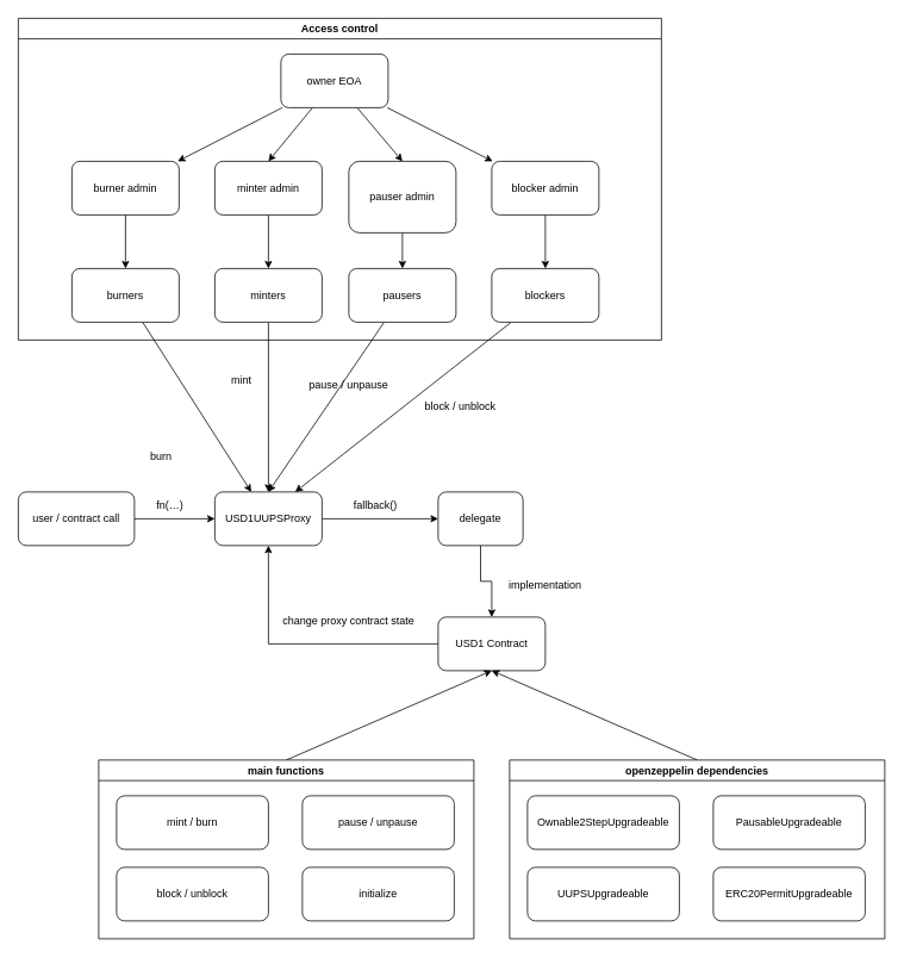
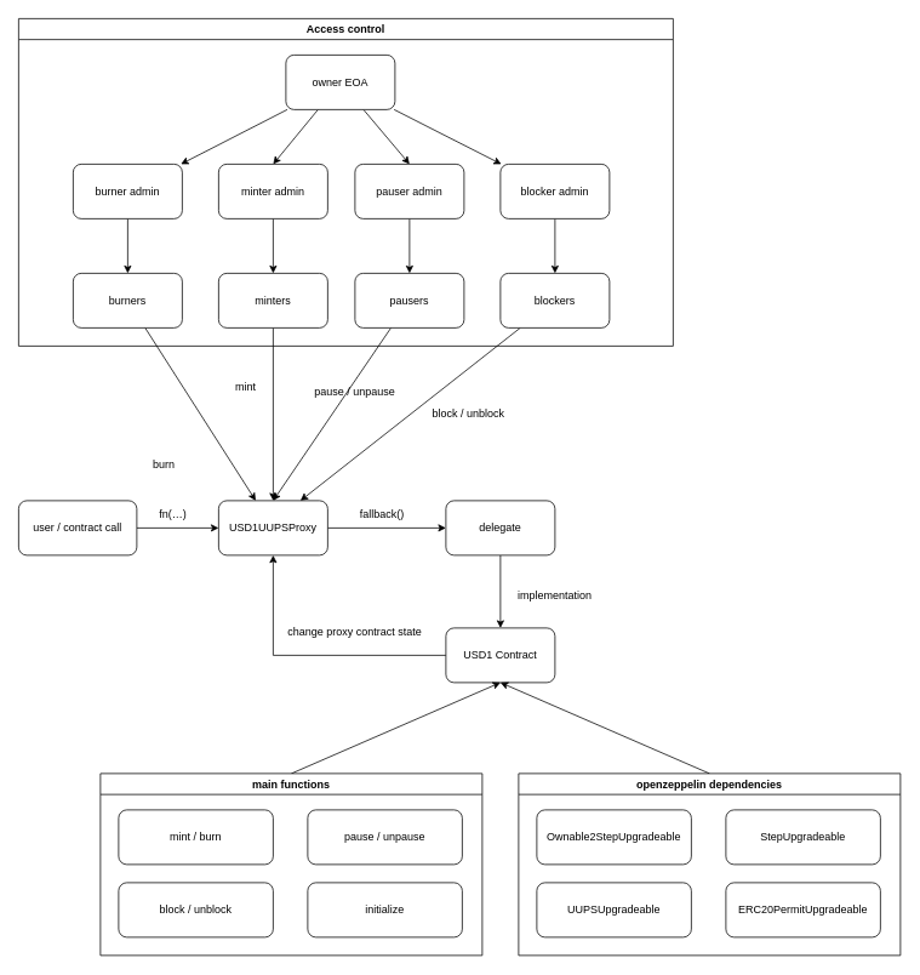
  <mxCell id="0" />
  <mxCell id="1" parent="0" />
  <mxCell id="2" value="" style="edgeStyle=orthogonalEdgeStyle;rounded=0;orthogonalLoop=1;jettySize=auto;html=1;" edge="1" parent="1" source="3" target="5"><mxGeometry relative="1" as="geometry" /></mxCell>
  <mxCell id="3" value="user / contract call" style="rounded=1;whiteSpace=wrap;html=1;fontSize=12;glass=0;strokeWidth=1;shadow=0;" parent="1" vertex="1"><mxGeometry x="20" y="550" width="130" height="60" as="geometry" /></mxCell>
  <mxCell id="4" value="" style="edgeStyle=orthogonalEdgeStyle;rounded=0;orthogonalLoop=1;jettySize=auto;html=1;" edge="1" parent="1" source="5" target="7"><mxGeometry relative="1" as="geometry" /></mxCell>
  <mxCell id="5" value="USD1UUPSProxy" style="whiteSpace=wrap;html=1;rounded=1;glass=0;strokeWidth=1;shadow=0;" vertex="1" parent="1"><mxGeometry x="240" y="550" width="120" height="60" as="geometry" /></mxCell>
  <mxCell id="6" value="" style="edgeStyle=orthogonalEdgeStyle;rounded=0;orthogonalLoop=1;jettySize=auto;html=1;" edge="1" parent="1" source="7" target="10"><mxGeometry relative="1" as="geometry" /></mxCell>
- <mxCell id="7" value="delegate" style="whiteSpace=wrap;html=1;rounded=1;glass=0;strokeWidth=1;shadow=0;" vertex="1" parent="1"><mxGeometry x="490" y="550" width="95" height="60" as="geometry" /></mxCell>
+ <mxCell id="7" value="delegate" style="whiteSpace=wrap;html=1;rounded=1;glass=0;strokeWidth=1;shadow=0;" vertex="1" parent="1"><mxGeometry x="490" y="550" width="120" height="60" as="geometry" /></mxCell>
  <mxCell id="8" value="fallback()" style="text;html=1;align=center;verticalAlign=middle;whiteSpace=wrap;rounded=0;" vertex="1" parent="1"><mxGeometry x="390" y="550" width="60" height="30" as="geometry" /></mxCell>
  <mxCell id="9" style="edgeStyle=orthogonalEdgeStyle;rounded=0;orthogonalLoop=1;jettySize=auto;html=1;entryX=0.5;entryY=1;entryDx=0;entryDy=0;" edge="1" parent="1" source="10" target="5"><mxGeometry relative="1" as="geometry" /></mxCell>
  <mxCell id="10" value="USD1 Contract" style="whiteSpace=wrap;html=1;rounded=1;glass=0;strokeWidth=1;shadow=0;" vertex="1" parent="1"><mxGeometry x="490" y="690" width="120" height="60" as="geometry" /></mxCell>
  <mxCell id="11" value="implementation" style="text;html=1;align=center;verticalAlign=middle;whiteSpace=wrap;rounded=0;" vertex="1" parent="1"><mxGeometry x="560" y="640" width="100" height="30" as="geometry" /></mxCell>
  <mxCell id="12" value="change proxy contract state" style="text;html=1;align=center;verticalAlign=middle;whiteSpace=wrap;rounded=0;" vertex="1" parent="1"><mxGeometry x="310" y="680" width="160" height="30" as="geometry" /></mxCell>
  <mxCell id="13" style="rounded=0;orthogonalLoop=1;jettySize=auto;html=1;entryX=0.5;entryY=0;entryDx=0;entryDy=0;" edge="1" parent="1" source="17" target="21"><mxGeometry relative="1" as="geometry" /></mxCell>
  <mxCell id="14" style="rounded=0;orthogonalLoop=1;jettySize=auto;html=1;entryX=0.5;entryY=0;entryDx=0;entryDy=0;" edge="1" parent="1" source="17" target="23"><mxGeometry relative="1" as="geometry" /></mxCell>
  <mxCell id="15" style="rounded=0;orthogonalLoop=1;jettySize=auto;html=1;" edge="1" parent="1" source="17" target="25"><mxGeometry relative="1" as="geometry" /></mxCell>
  <mxCell id="16" style="rounded=0;orthogonalLoop=1;jettySize=auto;html=1;" edge="1" parent="1" source="17" target="19"><mxGeometry relative="1" as="geometry" /></mxCell>
  <mxCell id="17" value="owner EOA" style="rounded=1;whiteSpace=wrap;html=1;" vertex="1" parent="1"><mxGeometry x="314" y="60" width="120" height="60" as="geometry" /></mxCell>
  <mxCell id="18" style="edgeStyle=orthogonalEdgeStyle;rounded=0;orthogonalLoop=1;jettySize=auto;html=1;entryX=0.5;entryY=0;entryDx=0;entryDy=0;" edge="1" parent="1" source="19" target="27"><mxGeometry relative="1" as="geometry" /></mxCell>
  <mxCell id="19" value="burner admin" style="rounded=1;whiteSpace=wrap;html=1;" vertex="1" parent="1"><mxGeometry x="80" y="180" width="120" height="60" as="geometry" /></mxCell>
  <mxCell id="20" style="edgeStyle=orthogonalEdgeStyle;rounded=0;orthogonalLoop=1;jettySize=auto;html=1;exitX=0.5;exitY=1;exitDx=0;exitDy=0;entryX=0.5;entryY=0;entryDx=0;entryDy=0;" edge="1" parent="1" source="21" target="29"><mxGeometry relative="1" as="geometry" /></mxCell>
  <mxCell id="21" value="minter admin" style="rounded=1;whiteSpace=wrap;html=1;" vertex="1" parent="1"><mxGeometry x="240" y="180" width="120" height="60" as="geometry" /></mxCell>
  <mxCell id="22" style="edgeStyle=orthogonalEdgeStyle;rounded=0;orthogonalLoop=1;jettySize=auto;html=1;entryX=0.5;entryY=0;entryDx=0;entryDy=0;" edge="1" parent="1" source="23" target="31"><mxGeometry relative="1" as="geometry" /></mxCell>
- <mxCell id="23" value="pauser admin" style="rounded=1;whiteSpace=wrap;html=1;" vertex="1" parent="1"><mxGeometry x="390" y="180" width="120" height="80" as="geometry" /></mxCell>
+ <mxCell id="23" value="pauser admin" style="rounded=1;whiteSpace=wrap;html=1;" vertex="1" parent="1"><mxGeometry x="390" y="180" width="120" height="60" as="geometry" /></mxCell>
  <mxCell id="24" style="edgeStyle=orthogonalEdgeStyle;rounded=0;orthogonalLoop=1;jettySize=auto;html=1;entryX=0.5;entryY=0;entryDx=0;entryDy=0;" edge="1" parent="1" source="25" target="33"><mxGeometry relative="1" as="geometry" /></mxCell>
  <mxCell id="25" value="blocker admin" style="rounded=1;whiteSpace=wrap;html=1;" vertex="1" parent="1"><mxGeometry x="550" y="180" width="120" height="60" as="geometry" /></mxCell>
  <mxCell id="26" style="rounded=0;orthogonalLoop=1;jettySize=auto;html=1;" edge="1" parent="1" source="27" target="5"><mxGeometry relative="1" as="geometry" /></mxCell>
  <mxCell id="27" value="burners" style="rounded=1;whiteSpace=wrap;html=1;" vertex="1" parent="1"><mxGeometry x="80" y="300" width="120" height="60" as="geometry" /></mxCell>
  <mxCell id="28" style="edgeStyle=orthogonalEdgeStyle;rounded=0;orthogonalLoop=1;jettySize=auto;html=1;entryX=0.5;entryY=0;entryDx=0;entryDy=0;" edge="1" parent="1" source="29" target="5"><mxGeometry relative="1" as="geometry" /></mxCell>
  <mxCell id="29" value="minters" style="rounded=1;whiteSpace=wrap;html=1;" vertex="1" parent="1"><mxGeometry x="240" y="300" width="120" height="60" as="geometry" /></mxCell>
  <mxCell id="30" style="rounded=0;orthogonalLoop=1;jettySize=auto;html=1;entryX=0.5;entryY=0;entryDx=0;entryDy=0;" edge="1" parent="1" source="31" target="5"><mxGeometry relative="1" as="geometry" /></mxCell>
  <mxCell id="31" value="pausers" style="rounded=1;whiteSpace=wrap;html=1;" vertex="1" parent="1"><mxGeometry x="390" y="300" width="120" height="60" as="geometry" /></mxCell>
  <mxCell id="32" style="rounded=0;orthogonalLoop=1;jettySize=auto;html=1;entryX=0.75;entryY=0;entryDx=0;entryDy=0;" edge="1" parent="1" source="33" target="5"><mxGeometry relative="1" as="geometry" /></mxCell>
  <mxCell id="33" value="blockers" style="rounded=1;whiteSpace=wrap;html=1;" vertex="1" parent="1"><mxGeometry x="550" y="300" width="120" height="60" as="geometry" /></mxCell>
  <mxCell id="34" value="burn" style="text;html=1;align=center;verticalAlign=middle;whiteSpace=wrap;rounded=0;" vertex="1" parent="1"><mxGeometry x="150" y="495" width="60" height="30" as="geometry" /></mxCell>
  <mxCell id="35" value="mint" style="text;html=1;align=center;verticalAlign=middle;whiteSpace=wrap;rounded=0;" vertex="1" parent="1"><mxGeometry x="240" width="60" height="30" as="geometry" y="410" /></mxCell>
  <mxCell id="36" value="pause / unpause" style="text;html=1;align=center;verticalAlign=middle;whiteSpace=wrap;rounded=0;" vertex="1" parent="1"><mxGeometry x="332" y="420" width="116" height="20" as="geometry" /></mxCell>
  <mxCell id="37" value="block / unblock" style="text;html=1;align=center;verticalAlign=middle;whiteSpace=wrap;rounded=0;" vertex="1" parent="1"><mxGeometry x="460" y="440" width="110" height="30" as="geometry" /></mxCell>
  <mxCell id="38" value="fn(…)" style="text;html=1;align=center;verticalAlign=middle;whiteSpace=wrap;rounded=0;" vertex="1" parent="1"><mxGeometry x="160" y="550" width="60" height="30" as="geometry" /></mxCell>
  <mxCell id="39" style="rounded=0;orthogonalLoop=1;jettySize=auto;html=1;exitX=0.5;exitY=0;exitDx=0;exitDy=0;entryX=0.5;entryY=1;entryDx=0;entryDy=0;" edge="1" parent="1" source="40" target="10"><mxGeometry relative="1" as="geometry" /></mxCell>
  <mxCell id="40" value="openzeppelin dependencies" style="swimlane;whiteSpace=wrap;html=1;" vertex="1" parent="1"><mxGeometry x="570" y="850" width="420" height="200" as="geometry" /></mxCell>
  <mxCell id="41" value="UUPSUpgradeable" style="whiteSpace=wrap;html=1;rounded=1;glass=0;strokeWidth=1;shadow=0;" vertex="1" parent="40"><mxGeometry x="20" y="120" width="170" height="60" as="geometry" /></mxCell>
  <mxCell id="42" value="ERC20PermitUpgradeable" style="whiteSpace=wrap;html=1;rounded=1;glass=0;strokeWidth=1;shadow=0;" vertex="1" parent="40"><mxGeometry x="228" y="120" width="170" height="60" as="geometry" /></mxCell>
  <mxCell id="43" value="Ownable2StepUpgradeable" style="whiteSpace=wrap;html=1;rounded=1;glass=0;strokeWidth=1;shadow=0;" vertex="1" parent="40"><mxGeometry x="20" y="40" width="170" height="60" as="geometry" /></mxCell>
- <mxCell id="44" value="PausableUpgradeable" style="whiteSpace=wrap;html=1;rounded=1;glass=0;strokeWidth=1;shadow=0;" vertex="1" parent="40"><mxGeometry x="228" y="40" width="170" height="60" as="geometry" /></mxCell>
+ <mxCell id="44" value="StepUpgradeable" style="whiteSpace=wrap;html=1;rounded=1;glass=0;strokeWidth=1;shadow=0;" vertex="1" parent="40"><mxGeometry x="228" y="40" width="170" height="60" as="geometry" /></mxCell>
  <mxCell id="45" style="rounded=0;orthogonalLoop=1;jettySize=auto;html=1;exitX=0.5;exitY=0;exitDx=0;exitDy=0;entryX=0.5;entryY=1;entryDx=0;entryDy=0;" edge="1" parent="1" source="46" target="10"><mxGeometry relative="1" as="geometry" /></mxCell>
  <mxCell id="46" value="main functions" style="swimlane;whiteSpace=wrap;html=1;" vertex="1" parent="1"><mxGeometry x="110" y="850" width="420" height="200" as="geometry" /></mxCell>
  <mxCell id="47" value="block / unblock" style="whiteSpace=wrap;html=1;rounded=1;glass=0;strokeWidth=1;shadow=0;" vertex="1" parent="46"><mxGeometry x="20" y="120" width="170" height="60" as="geometry" /></mxCell>
  <mxCell id="48" value="initialize" style="whiteSpace=wrap;html=1;rounded=1;glass=0;strokeWidth=1;shadow=0;" vertex="1" parent="46"><mxGeometry x="228" y="120" width="170" height="60" as="geometry" /></mxCell>
  <mxCell id="49" value="mint / burn" style="whiteSpace=wrap;html=1;rounded=1;glass=0;strokeWidth=1;shadow=0;" vertex="1" parent="46"><mxGeometry x="20" y="40" width="170" height="60" as="geometry" /></mxCell>
  <mxCell id="50" value="pause / unpause" style="whiteSpace=wrap;html=1;rounded=1;glass=0;strokeWidth=1;shadow=0;" vertex="1" parent="46"><mxGeometry x="228" y="40" width="170" height="60" as="geometry" /></mxCell>
  <mxCell id="51" value="Access control" style="swimlane;whiteSpace=wrap;html=1;" vertex="1" parent="1"><mxGeometry x="20" y="20" width="720" height="360" as="geometry" /></mxCell>
